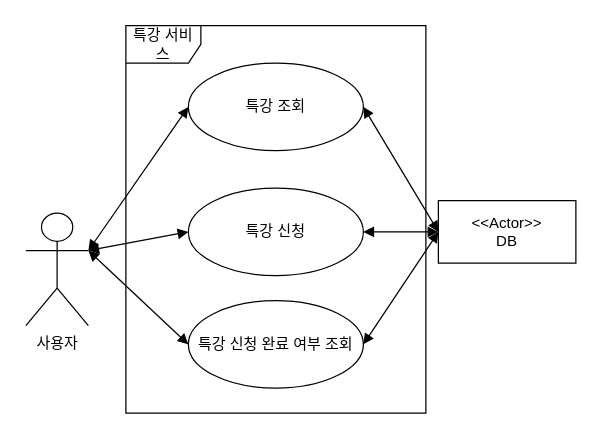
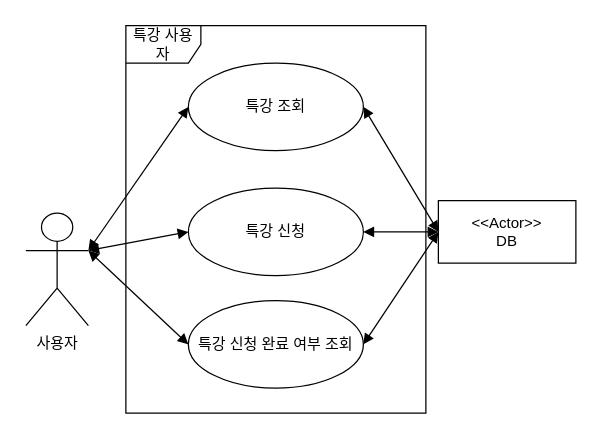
  <mxCell id="0" />
  <mxCell id="1" parent="0" />
  <mxCell id="2" value="사용자" style="shape=umlActor;verticalLabelPosition=bottom;verticalAlign=top;html=1;" vertex="1" parent="1"><mxGeometry x="20" y="170" width="50" height="90" as="geometry" /></mxCell>
  <mxCell id="3" value="특강 신청" style="ellipse;whiteSpace=wrap;html=1;" vertex="1" parent="1"><mxGeometry x="150" y="150" width="140" height="70" as="geometry" /></mxCell>
  <mxCell id="4" value="특강 조회" style="ellipse;whiteSpace=wrap;html=1;" vertex="1" parent="1"><mxGeometry x="150" y="50" width="140" height="70" as="geometry" /></mxCell>
  <mxCell id="5" value="특강 신청 완료 여부 조회" style="ellipse;whiteSpace=wrap;html=1;" vertex="1" parent="1"><mxGeometry x="150" y="240" width="140" height="70" as="geometry" /></mxCell>
  <mxCell id="6" value="&amp;lt;&amp;lt;Actor&amp;gt;&amp;gt;&lt;div&gt;DB&lt;/div&gt;" style="html=1;whiteSpace=wrap;" vertex="1" parent="1"><mxGeometry x="350" y="160" width="110" height="50" as="geometry" /></mxCell>
  <mxCell id="7" value="" style="endArrow=block;startArrow=block;endFill=1;startFill=1;html=1;rounded=0;exitX=1;exitY=0.5;exitDx=0;exitDy=0;entryX=0;entryY=0.5;entryDx=0;entryDy=0;" edge="1" parent="1" source="4" target="6"><mxGeometry width="160" relative="1" as="geometry"><mxPoint x="240" y="340" as="sourcePoint" /><mxPoint x="440" y="340" as="targetPoint" /></mxGeometry></mxCell>
- <mxCell id="8" value="특강 서비스" style="shape=umlFrame;whiteSpace=wrap;html=1;pointerEvents=0;" vertex="1" parent="1"><mxGeometry x="100" y="20" width="240" height="310" as="geometry" /></mxCell>
+ <mxCell id="8" value="특강 사용자" style="shape=umlFrame;whiteSpace=wrap;html=1;pointerEvents=0;" vertex="1" parent="1"><mxGeometry x="100" y="20" width="240" height="310" as="geometry" /></mxCell>
  <mxCell id="9" value="" style="endArrow=block;startArrow=block;endFill=1;startFill=1;html=1;rounded=0;exitX=1;exitY=0.5;exitDx=0;exitDy=0;entryX=0;entryY=0.5;entryDx=0;entryDy=0;" edge="1" parent="1" source="3" target="6"><mxGeometry width="160" relative="1" as="geometry"><mxPoint x="250" y="290" as="sourcePoint" /><mxPoint x="410" y="290" as="targetPoint" /></mxGeometry></mxCell>
  <mxCell id="10" value="" style="endArrow=block;startArrow=block;endFill=1;startFill=1;html=1;rounded=0;exitX=1;exitY=0.5;exitDx=0;exitDy=0;entryX=0;entryY=0.5;entryDx=0;entryDy=0;" edge="1" parent="1" source="5" target="6"><mxGeometry width="160" relative="1" as="geometry"><mxPoint x="250" y="110" as="sourcePoint" /><mxPoint x="420" y="110" as="targetPoint" /></mxGeometry></mxCell>
  <mxCell id="11" value="" style="endArrow=block;startArrow=block;endFill=1;startFill=1;html=1;rounded=0;exitX=1;exitY=0.333;exitDx=0;exitDy=0;entryX=0;entryY=0.5;entryDx=0;entryDy=0;exitPerimeter=0;" edge="1" parent="1" source="2" target="3"><mxGeometry width="160" relative="1" as="geometry"><mxPoint x="260" y="120" as="sourcePoint" /><mxPoint x="430" y="120" as="targetPoint" /></mxGeometry></mxCell>
  <mxCell id="12" value="" style="endArrow=block;startArrow=block;endFill=1;startFill=1;html=1;rounded=0;exitX=1;exitY=0.333;exitDx=0;exitDy=0;exitPerimeter=0;entryX=0;entryY=0.5;entryDx=0;entryDy=0;" edge="1" parent="1" source="2" target="4"><mxGeometry width="160" relative="1" as="geometry"><mxPoint x="270" y="130" as="sourcePoint" /><mxPoint x="100" y="100" as="targetPoint" /></mxGeometry></mxCell>
  <mxCell id="13" value="" style="endArrow=block;startArrow=block;endFill=1;startFill=1;html=1;rounded=0;exitX=1;exitY=0.333;exitDx=0;exitDy=0;entryX=0;entryY=0.5;entryDx=0;entryDy=0;exitPerimeter=0;" edge="1" parent="1" source="2" target="5"><mxGeometry width="160" relative="1" as="geometry"><mxPoint x="280" y="140" as="sourcePoint" /><mxPoint x="450" y="140" as="targetPoint" /></mxGeometry></mxCell>
